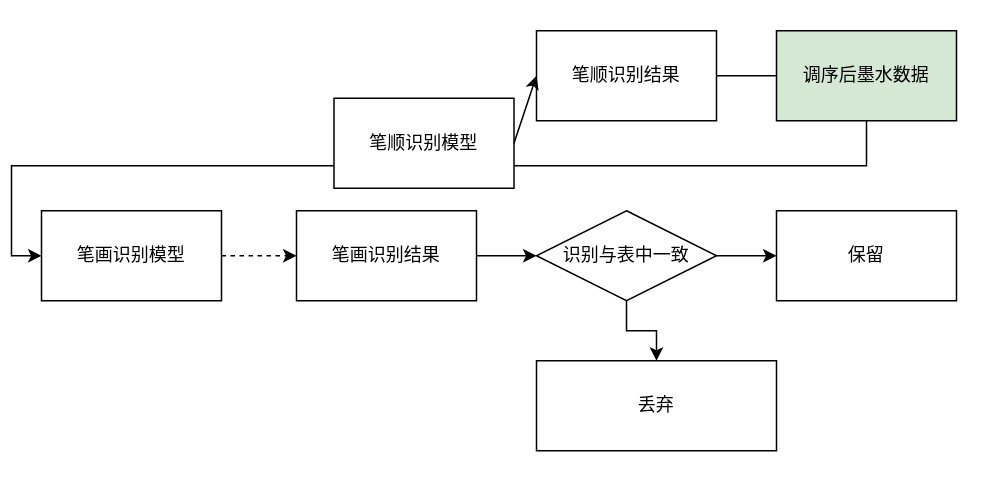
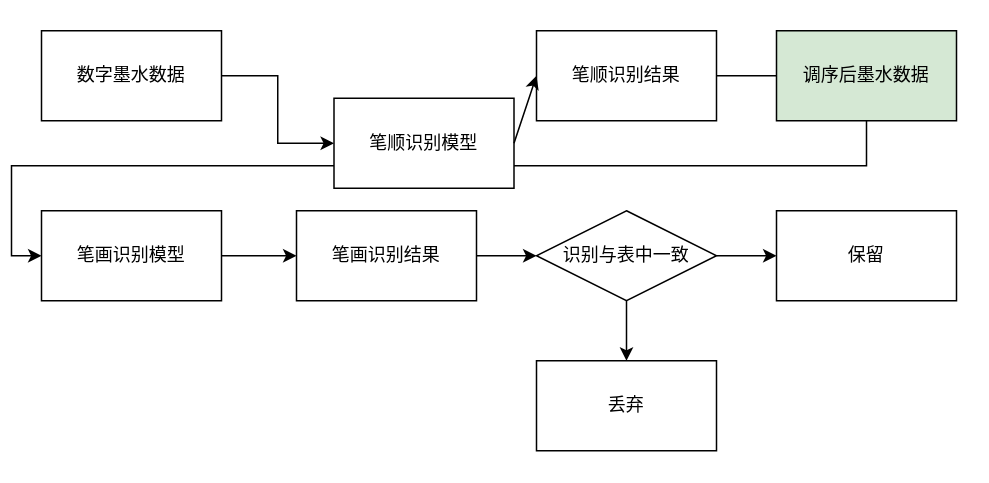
  <mxCell id="0" />
  <mxCell id="1" parent="0" />
  <mxCell id="2" value="" style="edgeStyle=orthogonalEdgeStyle;rounded=0;orthogonalLoop=1;jettySize=auto;html=1;entryX=0;entryY=0.5;entryDx=0;entryDy=0;exitX=0.5;exitY=1;exitDx=0;exitDy=0;" edge="1" parent="1" source="10" target="5"><mxGeometry relative="1" as="geometry" /></mxCell>
+ <mxCell id="3" value="数字墨水数据" style="rounded=0;whiteSpace=wrap;html=1;" parent="1" vertex="1"><mxGeometry x="20" y="20" width="120" height="60" as="geometry" /></mxCell>
  <mxCell id="4" value="笔顺识别模型" style="rounded=0;whiteSpace=wrap;html=1;" parent="1" vertex="1"><mxGeometry x="215" y="65" width="120" height="60" as="geometry" /></mxCell>
  <mxCell id="5" value="笔画识别模型" style="rounded=0;whiteSpace=wrap;html=1;" parent="1" vertex="1"><mxGeometry x="20" y="140" width="120" height="60" as="geometry" /></mxCell>
+ <mxCell id="6" value="" style="edgeStyle=orthogonalEdgeStyle;rounded=0;orthogonalLoop=1;jettySize=auto;html=1;entryX=0;entryY=0.5;entryDx=0;entryDy=0;exitX=1;exitY=0.5;exitDx=0;exitDy=0;" edge="1" parent="1" source="3" target="4"><mxGeometry relative="1" as="geometry"><mxPoint x="150" y="120" as="sourcePoint" /><mxPoint x="220" y="180" as="targetPoint" /></mxGeometry></mxCell>
  <mxCell id="7" value="笔顺识别结果" style="rounded=0;whiteSpace=wrap;html=1;" vertex="1" parent="1"><mxGeometry x="350" y="20" width="120" height="60" as="geometry" /></mxCell>
  <mxCell id="8" value="" style="edgeStyle=orthogonalEdgeStyle;rounded=0;orthogonalLoop=1;jettySize=auto;html=1;" edge="1" parent="1" source="9" target="18"><mxGeometry relative="1" as="geometry" /></mxCell>
  <mxCell id="9" value="笔画识别结果" style="rounded=0;whiteSpace=wrap;html=1;" vertex="1" parent="1"><mxGeometry x="190" y="140" width="120" height="60" as="geometry" /></mxCell>
  <mxCell id="10" value="调序后墨水数据" style="rounded=0;whiteSpace=wrap;html=1;fillColor=#d5e8d4;" vertex="1" parent="1"><mxGeometry x="510" y="20" width="120" height="60" as="geometry" /></mxCell>
- <mxCell id="11" value="丢弃" style="rounded=0;whiteSpace=wrap;html=1;" vertex="1" parent="1"><mxGeometry x="350" y="240" width="160" height="60" as="geometry" /></mxCell>
+ <mxCell id="11" value="丢弃" style="rounded=0;whiteSpace=wrap;html=1;" vertex="1" parent="1"><mxGeometry x="350" y="240" width="120" height="60" as="geometry" /></mxCell>
  <mxCell id="12" value="" style="endArrow=classic;html=1;rounded=0;exitX=1;exitY=0.5;exitDx=0;exitDy=0;entryX=0;entryY=0.5;entryDx=0;entryDy=0;" edge="1" parent="1" source="4" target="7"><mxGeometry width="50" height="50" relative="1" as="geometry"><mxPoint x="390" y="0" as="sourcePoint" /><mxPoint x="440" y="-50" as="targetPoint" /></mxGeometry></mxCell>
  <mxCell id="13" value="" style="endArrow=none;html=1;rounded=0;exitX=1;exitY=0.5;exitDx=0;exitDy=0;entryX=0;entryY=0.5;entryDx=0;entryDy=0;" edge="1" parent="1" source="7" target="10"><mxGeometry width="50" height="50" relative="1" as="geometry"><mxPoint x="325" y="60" as="sourcePoint" /><mxPoint x="360" y="60" as="targetPoint" /></mxGeometry></mxCell>
- <mxCell id="14" value="" style="edgeStyle=orthogonalEdgeStyle;rounded=0;orthogonalLoop=1;jettySize=auto;html=1;entryX=0;entryY=0.5;entryDx=0;entryDy=0;exitX=1;exitY=0.5;exitDx=0;exitDy=0;dashed=1;" edge="1" parent="1" source="5" target="9"><mxGeometry relative="1" as="geometry"><mxPoint x="590" y="90" as="sourcePoint" /><mxPoint x="205" y="180" as="targetPoint" /></mxGeometry></mxCell>
+ <mxCell id="14" value="" style="edgeStyle=orthogonalEdgeStyle;rounded=0;orthogonalLoop=1;jettySize=auto;html=1;entryX=0;entryY=0.5;entryDx=0;entryDy=0;exitX=1;exitY=0.5;exitDx=0;exitDy=0;" edge="1" parent="1" source="5" target="9"><mxGeometry relative="1" as="geometry"><mxPoint x="590" y="90" as="sourcePoint" /><mxPoint x="205" y="180" as="targetPoint" /></mxGeometry></mxCell>
  <mxCell id="15" value="保留" style="rounded=0;whiteSpace=wrap;html=1;" vertex="1" parent="1"><mxGeometry x="510" y="140" width="120" height="60" as="geometry" /></mxCell>
  <mxCell id="16" value="" style="edgeStyle=orthogonalEdgeStyle;rounded=0;orthogonalLoop=1;jettySize=auto;html=1;" edge="1" parent="1" source="18" target="15"><mxGeometry relative="1" as="geometry" /></mxCell>
  <mxCell id="17" value="" style="edgeStyle=orthogonalEdgeStyle;rounded=0;orthogonalLoop=1;jettySize=auto;html=1;" edge="1" parent="1" source="18" target="11"><mxGeometry relative="1" as="geometry" /></mxCell>
  <mxCell id="18" value="识别与表中一致" style="rhombus;whiteSpace=wrap;html=1;" vertex="1" parent="1"><mxGeometry x="350" y="140" width="120" height="60" as="geometry" /></mxCell>
